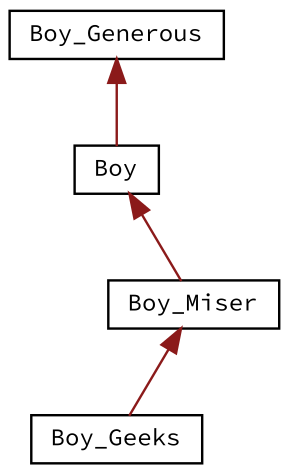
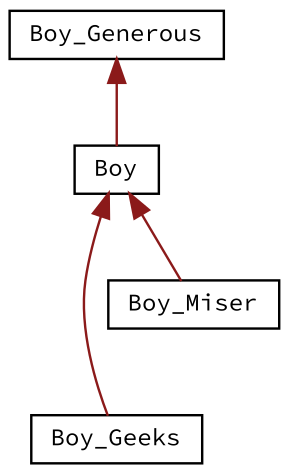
  digraph {
    fontname="Source Code Pro"
    rankdir=TB
    node [color=black fillcolor=white fontname="Source Code Pro" fontsize=10 shape=record style=filled]
    edge [color=firebrick4 dir=back fontname="Source Code Pro" fontsize=10 labelfontname=Helvetica labelfontsize=10 style=solid]
    n1 [height=0.2 label=Boy width=0.4]
    n2 [height=0.2 label=Boy_Geeks width=0.4]
    n3 [height=0.2 label=Boy_Miser width=0.4]
    n4 [height=0.2 label=Boy_Generous width=0.4]
-   n3 -> n2
+   n1 -> n2
    n1 -> n3
    n4 -> n1
  }
